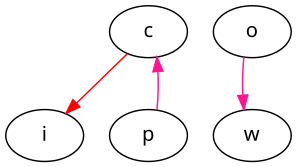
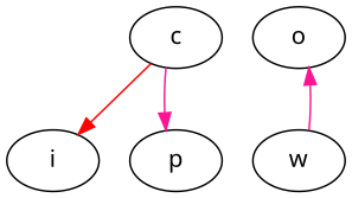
  digraph {
    node [fontname=Courrier]
    edge [color=deeppink]
    n1 [label=c]
    n2 [label=i]
    n3 [label=p]
    n4 [label=o]
    n5 [label=w]
    n1 -> n2 [color=red]
-   n3 -> n1
-   n4 -> n5
+   n1 -> n3
+   n5 -> n4
  }
